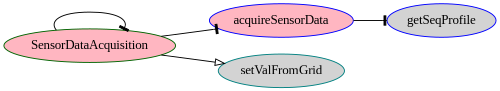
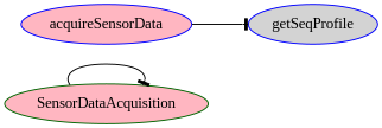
  digraph {
    fontname="Liberation Serif"
    rankdir=LR
    node [color=blue fillcolor=lightpink fontname="Liberation Serif" style=filled]
    edge [arrowhead=tee fontname="Liberation Serif"]
    SensorDataAcquisition [color=darkgreen]
    acquireSensorData
-   setValFromGrid [color=teal fillcolor=lightgrey]
    getSeqProfile [fillcolor=lightgrey]
    SensorDataAcquisition -> SensorDataAcquisition
-   SensorDataAcquisition -> acquireSensorData
-   SensorDataAcquisition -> setValFromGrid [arrowhead=onormal]
    acquireSensorData -> getSeqProfile
  }
